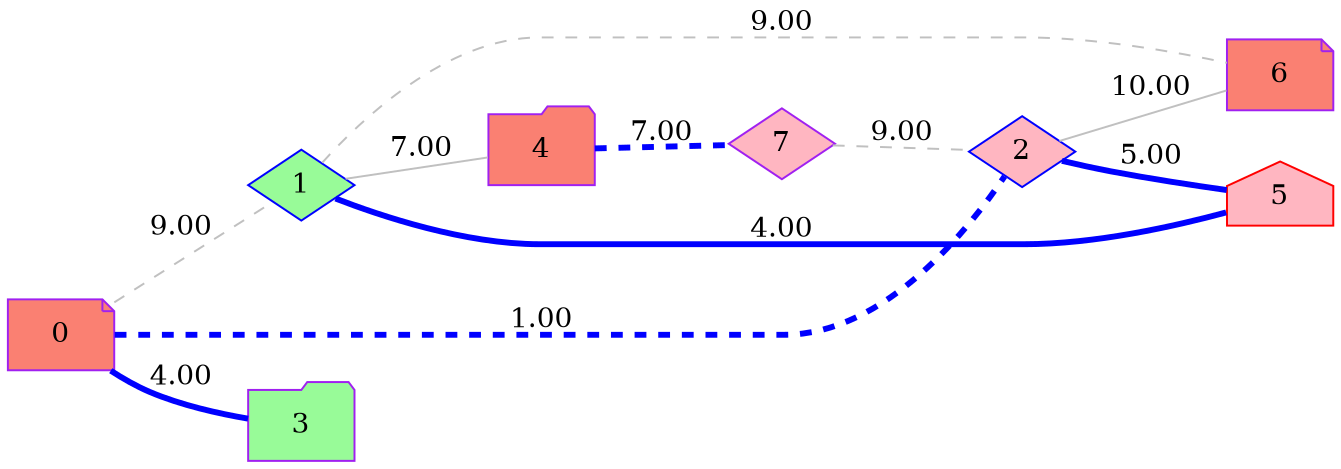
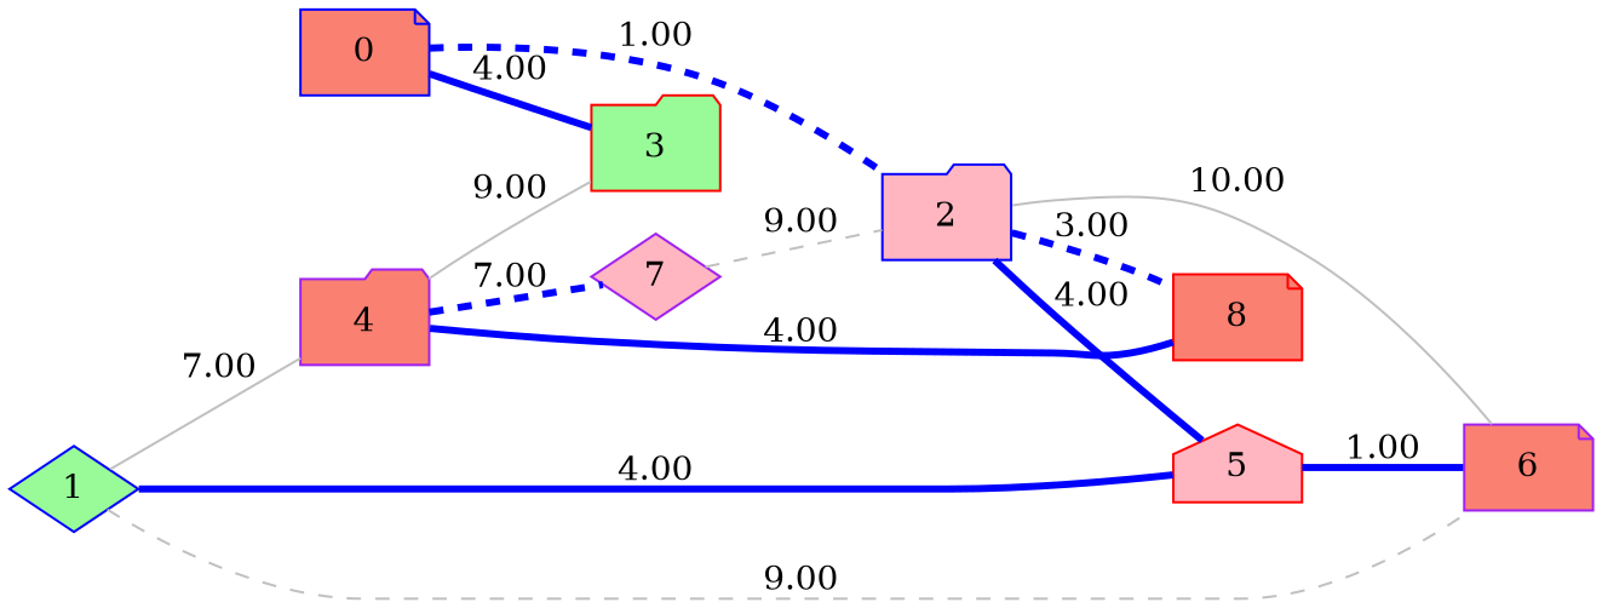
  graph {
    rankdir=LR
    splines=true
    node [color=purple fillcolor=salmon shape=note style=filled]
    edge [color=blue style=solid penwidth=3]
    1 [color=blue fillcolor=palegreen shape=diamond]
-   0
-   2 [color=blue fillcolor=lightpink shape=diamond]
-   3 [fillcolor=palegreen shape=folder]
+   0 [color=blue]
+   2 [color=blue fillcolor=lightpink shape=folder]
+   3 [color=red fillcolor=palegreen shape=folder]
    4 [shape=folder]
    5 [color=red fillcolor=lightpink shape=house]
    6
+   8 [color=red]
    7 [fillcolor=lightpink shape=diamond]
    1 -- 4 [color=gray label=7.00 penwidth=""]
    1 -- 5 [label=4.00]
    1 -- 6 [color=gray label=9.00 style=dashed penwidth=""]
-   0 -- 1 [color=gray label=9.00 style=dashed penwidth=""]
    0 -- 2 [label=1.00 style=dashed]
    0 -- 3 [label=4.00]
-   2 -- 5 [label=5.00]
+   2 -- 5 [label=4.00]
    2 -- 6 [color=gray label=10.00 penwidth=""]
+   2 -- 8 [label=3.00 style=dashed]
+   4 -- 3 [color=gray label=9.00 penwidth=""]
+   4 -- 8 [label=4.00]
    4 -- 7 [label=7.00 style=dashed]
+   5 -- 6 [label=1.00]
    7 -- 2 [color=gray label=9.00 style=dashed penwidth=""]
  }
